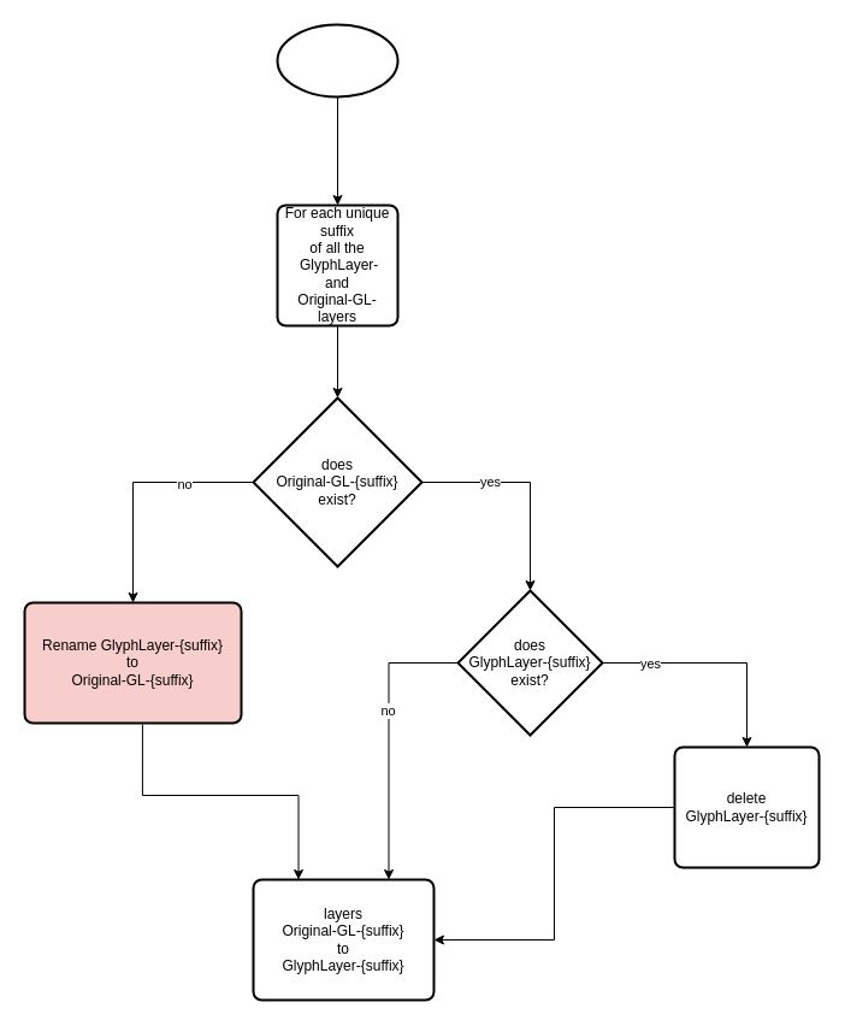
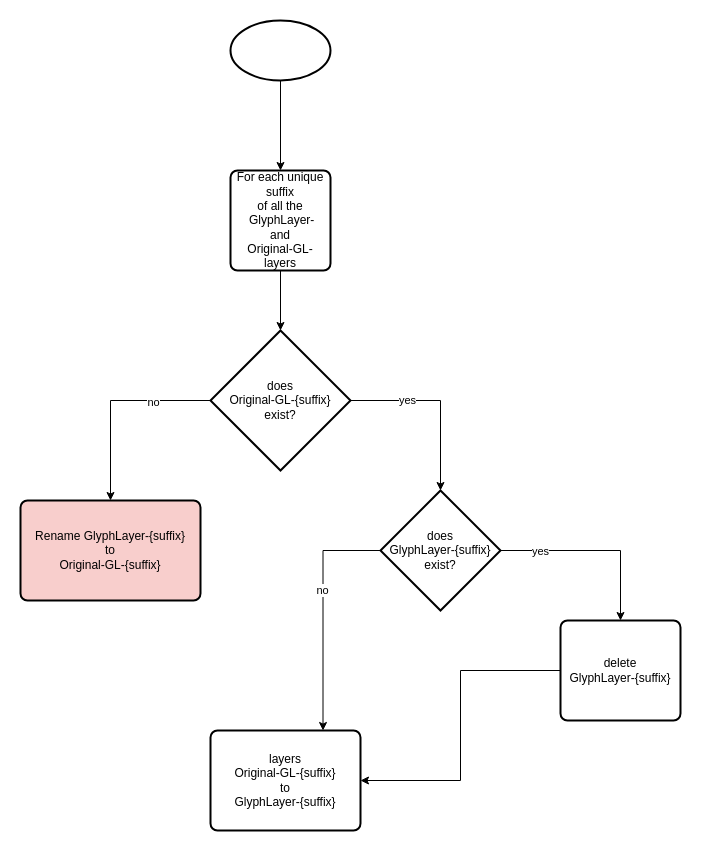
  <mxCell id="0" />
  <mxCell id="1" parent="0" />
  <mxCell id="2" style="edgeStyle=orthogonalEdgeStyle;rounded=0;orthogonalLoop=1;jettySize=auto;html=1;" edge="1" parent="1" source="3" target="5"><mxGeometry relative="1" as="geometry" /></mxCell>
  <mxCell id="3" value="" style="strokeWidth=2;html=1;shape=mxgraph.flowchart.start_1;whiteSpace=wrap;" vertex="1" parent="1"><mxGeometry x="230" y="20" width="100" height="60" as="geometry" /></mxCell>
  <mxCell id="4" style="edgeStyle=orthogonalEdgeStyle;rounded=0;orthogonalLoop=1;jettySize=auto;html=1;entryX=0.5;entryY=0;entryDx=0;entryDy=0;entryPerimeter=0;" edge="1" parent="1" source="5" target="10"><mxGeometry relative="1" as="geometry" /></mxCell>
  <mxCell id="5" value="For each unique&lt;br&gt;suffix&lt;br&gt;of all the&lt;br&gt;&amp;nbsp;GlyphLayer-&lt;br&gt;and&lt;br&gt;Original-GL-&lt;br&gt;layers" style="rounded=1;whiteSpace=wrap;html=1;absoluteArcSize=1;arcSize=14;strokeWidth=2;" vertex="1" parent="1"><mxGeometry x="230" y="170" width="100" height="100" as="geometry" /></mxCell>
  <mxCell id="6" style="edgeStyle=orthogonalEdgeStyle;rounded=0;orthogonalLoop=1;jettySize=auto;html=1;entryX=0.5;entryY=0;entryDx=0;entryDy=0;" edge="1" parent="1" source="10" target="12"><mxGeometry relative="1" as="geometry" /></mxCell>
  <mxCell id="7" value="no" style="edgeLabel;html=1;align=center;verticalAlign=middle;resizable=0;points=[];" vertex="1" connectable="0" parent="6"><mxGeometry x="-0.416" y="1" relative="1" as="geometry"><mxPoint as="offset" /></mxGeometry></mxCell>
  <mxCell id="8" style="edgeStyle=orthogonalEdgeStyle;rounded=0;orthogonalLoop=1;jettySize=auto;html=1;" edge="1" parent="1" source="10" target="17"><mxGeometry relative="1" as="geometry"><mxPoint x="440" y="500" as="targetPoint" /></mxGeometry></mxCell>
  <mxCell id="9" value="yes" style="edgeLabel;html=1;align=center;verticalAlign=middle;resizable=0;points=[];" vertex="1" connectable="0" parent="8"><mxGeometry x="-0.383" y="1" relative="1" as="geometry"><mxPoint as="offset" /></mxGeometry></mxCell>
  <mxCell id="10" value="does&lt;br&gt;Original-GL-{suffix}&lt;br&gt;exist?" style="strokeWidth=2;html=1;shape=mxgraph.flowchart.decision;whiteSpace=wrap;" vertex="1" parent="1"><mxGeometry x="210" y="330" width="140" height="140" as="geometry" /></mxCell>
- <mxCell id="11" style="edgeStyle=orthogonalEdgeStyle;rounded=0;orthogonalLoop=1;jettySize=auto;html=1;entryX=0.25;entryY=0;entryDx=0;entryDy=0;exitX=0.544;exitY=1.012;exitDx=0;exitDy=0;exitPerimeter=0;" edge="1" parent="1" source="12" target="20"><mxGeometry relative="1" as="geometry"><Array as="points"><mxPoint x="118" y="660" /><mxPoint x="248" y="660" /></Array></mxGeometry></mxCell>
  <mxCell id="12" value="Rename GlyphLayer-{suffix}&lt;br&gt;to&lt;br&gt;Original-GL-{suffix}" style="rounded=1;whiteSpace=wrap;html=1;absoluteArcSize=1;arcSize=14;strokeWidth=2;fillColor=#f8cecc;" vertex="1" parent="1"><mxGeometry x="20" y="500" width="180" height="100" as="geometry" /></mxCell>
  <mxCell id="13" style="edgeStyle=orthogonalEdgeStyle;rounded=0;orthogonalLoop=1;jettySize=auto;html=1;entryX=0.75;entryY=0;entryDx=0;entryDy=0;" edge="1" parent="1" source="17" target="20"><mxGeometry relative="1" as="geometry"><mxPoint x="350" y="680" as="targetPoint" /></mxGeometry></mxCell>
  <mxCell id="14" value="no" style="edgeLabel;html=1;align=center;verticalAlign=middle;resizable=0;points=[];" vertex="1" connectable="0" parent="13"><mxGeometry x="-0.184" y="-1" relative="1" as="geometry"><mxPoint as="offset" /></mxGeometry></mxCell>
  <mxCell id="15" style="edgeStyle=orthogonalEdgeStyle;rounded=0;orthogonalLoop=1;jettySize=auto;html=1;entryX=0.5;entryY=0;entryDx=0;entryDy=0;" edge="1" parent="1" source="17" target="19"><mxGeometry relative="1" as="geometry" /></mxCell>
  <mxCell id="16" value="yes" style="edgeLabel;html=1;align=center;verticalAlign=middle;resizable=0;points=[];" vertex="1" connectable="0" parent="15"><mxGeometry x="-0.593" relative="1" as="geometry"><mxPoint as="offset" /></mxGeometry></mxCell>
  <mxCell id="17" value="does&lt;br&gt;GlyphLayer-{suffix}&lt;br&gt;exist?" style="strokeWidth=2;html=1;shape=mxgraph.flowchart.decision;whiteSpace=wrap;" vertex="1" parent="1"><mxGeometry x="380" y="490" width="120" height="120" as="geometry" /></mxCell>
  <mxCell id="18" style="edgeStyle=orthogonalEdgeStyle;rounded=0;orthogonalLoop=1;jettySize=auto;html=1;entryX=1;entryY=0.5;entryDx=0;entryDy=0;" edge="1" parent="1" source="19" target="20"><mxGeometry relative="1" as="geometry" /></mxCell>
  <mxCell id="19" value="delete&lt;br&gt;GlyphLayer-{suffix}" style="rounded=1;whiteSpace=wrap;html=1;absoluteArcSize=1;arcSize=14;strokeWidth=2;" vertex="1" parent="1"><mxGeometry x="560" y="620" width="120" height="100" as="geometry" /></mxCell>
  <mxCell id="20" value="layers&lt;br&gt;Original-GL-{suffix}&lt;br&gt;to&lt;br&gt;GlyphLayer-{suffix}" style="rounded=1;whiteSpace=wrap;html=1;absoluteArcSize=1;arcSize=14;strokeWidth=2;" vertex="1" parent="1"><mxGeometry x="210" y="730" width="150" height="100" as="geometry" /></mxCell>
